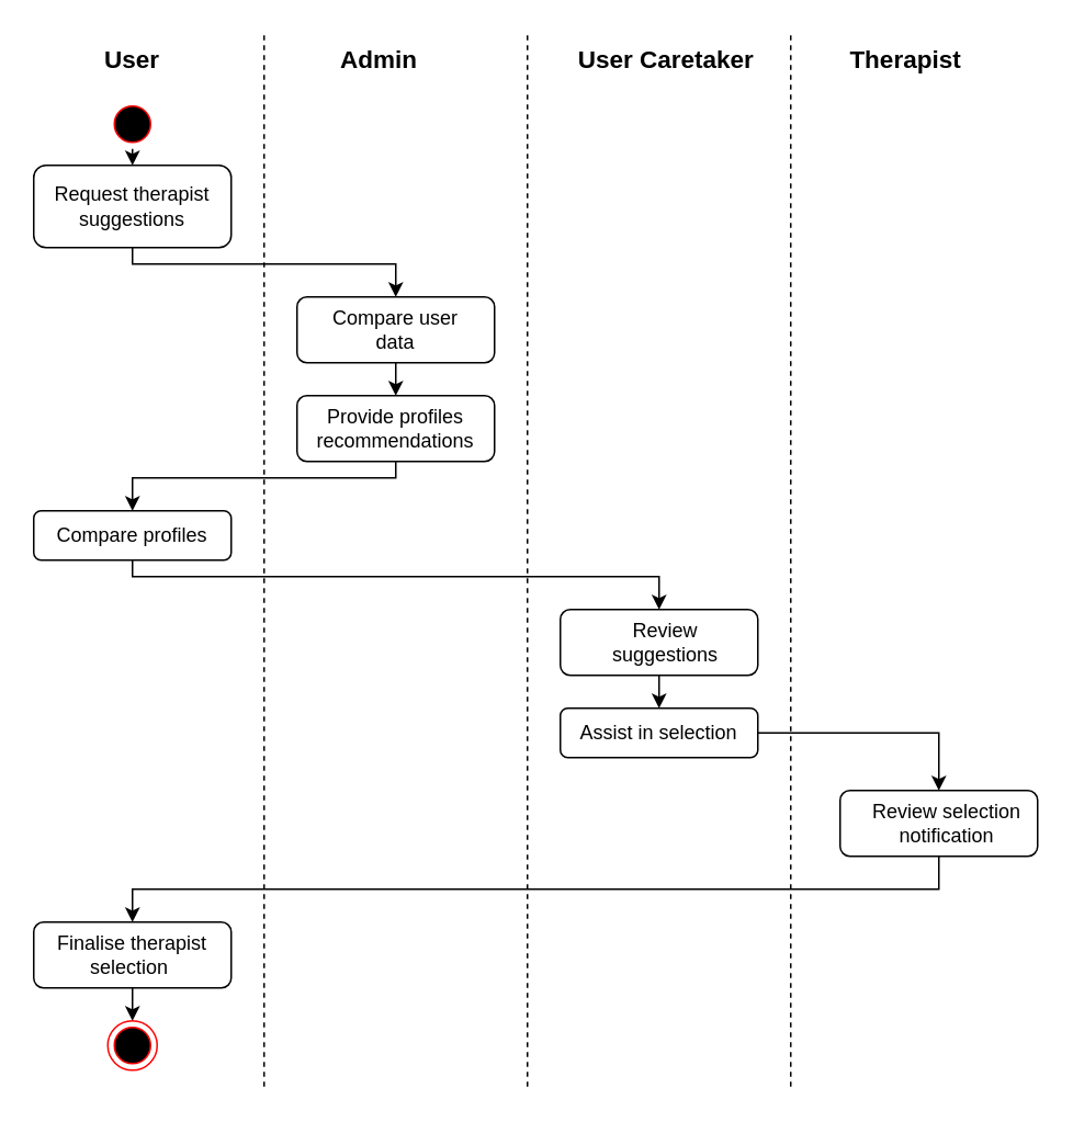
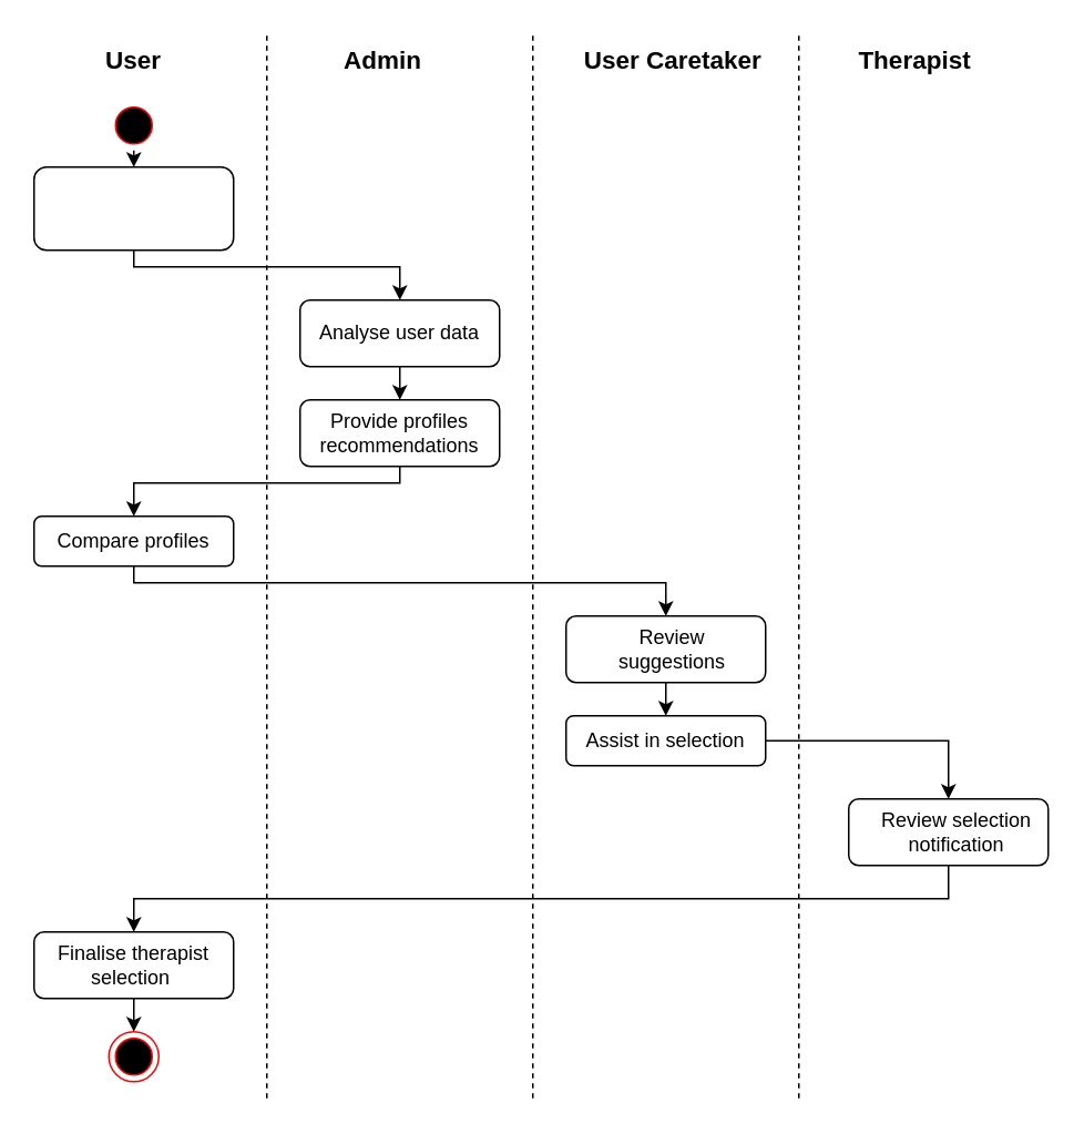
  <mxCell id="0" />
  <mxCell id="1" parent="0" />
  <mxCell id="2" value="" style="endArrow=none;dashed=1;html=1;rounded=0;" edge="1" parent="1"><mxGeometry width="50" height="50" relative="1" as="geometry"><mxPoint x="160" y="660" as="sourcePoint" /><mxPoint x="160" y="20" as="targetPoint" /><Array as="points"><mxPoint x="160" y="160" /></Array></mxGeometry></mxCell>
  <mxCell id="3" value="" style="rounded=1;whiteSpace=wrap;html=1;" vertex="1" parent="1"><mxGeometry x="20" y="100" width="120" height="50" as="geometry" /></mxCell>
  <mxCell id="4" style="edgeStyle=orthogonalEdgeStyle;rounded=0;orthogonalLoop=1;jettySize=auto;html=1;exitX=0.5;exitY=1;exitDx=0;exitDy=0;entryX=0.5;entryY=0;entryDx=0;entryDy=0;" edge="1" parent="1" source="5" target="7"><mxGeometry relative="1" as="geometry" /></mxCell>
  <mxCell id="5" value="" style="rounded=1;whiteSpace=wrap;html=1;" vertex="1" parent="1"><mxGeometry x="180" y="180" width="120" height="40" as="geometry" /></mxCell>
  <mxCell id="6" style="edgeStyle=orthogonalEdgeStyle;rounded=0;orthogonalLoop=1;jettySize=auto;html=1;exitX=0.5;exitY=1;exitDx=0;exitDy=0;entryX=0.5;entryY=0;entryDx=0;entryDy=0;" edge="1" parent="1" source="7" target="23"><mxGeometry relative="1" as="geometry"><Array as="points"><mxPoint x="240" y="290" /><mxPoint x="80" y="290" /></Array></mxGeometry></mxCell>
  <mxCell id="7" value="" style="rounded=1;whiteSpace=wrap;html=1;" vertex="1" parent="1"><mxGeometry x="180" y="240" width="120" height="40" as="geometry" /></mxCell>
  <mxCell id="8" value="" style="rounded=1;whiteSpace=wrap;html=1;" vertex="1" parent="1"><mxGeometry x="20" y="310" width="120" height="30" as="geometry" /></mxCell>
  <mxCell id="9" value="" style="endArrow=none;dashed=1;html=1;rounded=0;" edge="1" parent="1"><mxGeometry width="50" height="50" relative="1" as="geometry"><mxPoint x="320" y="660" as="sourcePoint" /><mxPoint x="320" y="20" as="targetPoint" /><Array as="points"><mxPoint x="320" y="400" /><mxPoint x="320" y="170" /></Array></mxGeometry></mxCell>
  <mxCell id="10" value="" style="endArrow=none;dashed=1;html=1;rounded=0;" edge="1" parent="1"><mxGeometry width="50" height="50" relative="1" as="geometry"><mxPoint x="480" y="660" as="sourcePoint" /><mxPoint x="480" y="20" as="targetPoint" /><Array as="points"><mxPoint x="480" y="404.5" /><mxPoint x="480" y="174.5" /></Array></mxGeometry></mxCell>
  <mxCell id="11" style="edgeStyle=orthogonalEdgeStyle;rounded=0;orthogonalLoop=1;jettySize=auto;html=1;exitX=0.5;exitY=1;exitDx=0;exitDy=0;entryX=0.5;entryY=0;entryDx=0;entryDy=0;" edge="1" parent="1" source="12" target="25"><mxGeometry relative="1" as="geometry" /></mxCell>
  <mxCell id="12" value="" style="rounded=1;whiteSpace=wrap;html=1;" vertex="1" parent="1"><mxGeometry x="340" y="370" width="120" height="40" as="geometry" /></mxCell>
  <mxCell id="13" style="edgeStyle=orthogonalEdgeStyle;rounded=0;orthogonalLoop=1;jettySize=auto;html=1;exitX=1;exitY=0.5;exitDx=0;exitDy=0;entryX=0.5;entryY=0;entryDx=0;entryDy=0;" edge="1" parent="1" source="14" target="16"><mxGeometry relative="1" as="geometry" /></mxCell>
  <mxCell id="14" value="" style="rounded=1;whiteSpace=wrap;html=1;" vertex="1" parent="1"><mxGeometry x="340" y="430" width="120" height="30" as="geometry" /></mxCell>
  <mxCell id="15" style="edgeStyle=orthogonalEdgeStyle;rounded=0;orthogonalLoop=1;jettySize=auto;html=1;exitX=0.5;exitY=1;exitDx=0;exitDy=0;entryX=0.5;entryY=0;entryDx=0;entryDy=0;" edge="1" parent="1" source="16" target="18"><mxGeometry relative="1" as="geometry" /></mxCell>
  <mxCell id="16" value="" style="rounded=1;whiteSpace=wrap;html=1;" vertex="1" parent="1"><mxGeometry x="510" y="480" width="120" height="40" as="geometry" /></mxCell>
  <mxCell id="17" style="edgeStyle=orthogonalEdgeStyle;rounded=0;orthogonalLoop=1;jettySize=auto;html=1;exitX=0.5;exitY=1;exitDx=0;exitDy=0;" edge="1" parent="1" source="18"><mxGeometry relative="1" as="geometry"><mxPoint x="80" y="620" as="targetPoint" /></mxGeometry></mxCell>
  <mxCell id="18" value="" style="rounded=1;whiteSpace=wrap;html=1;" vertex="1" parent="1"><mxGeometry x="20" y="560" width="120" height="40" as="geometry" /></mxCell>
- <mxCell id="19" value="Request therapist suggestions" style="text;html=1;align=center;verticalAlign=middle;whiteSpace=wrap;rounded=0;" vertex="1" parent="1"><mxGeometry x="30" y="110" width="100" height="30" as="geometry" /></mxCell>
- <mxCell id="20" value="Compare user data" style="text;html=1;align=center;verticalAlign=middle;whiteSpace=wrap;rounded=0;" vertex="1" parent="1"><mxGeometry x="190" y="185" width="100" height="30" as="geometry" /></mxCell>
+ <mxCell id="20" value="Analyse user data" style="text;html=1;align=center;verticalAlign=middle;whiteSpace=wrap;rounded=0;" vertex="1" parent="1"><mxGeometry x="190" y="185" width="100" height="30" as="geometry" /></mxCell>
  <mxCell id="21" value="Provide profiles recommendations" style="text;html=1;align=center;verticalAlign=middle;whiteSpace=wrap;rounded=0;" vertex="1" parent="1"><mxGeometry x="200" y="245" width="80" height="30" as="geometry" /></mxCell>
  <mxCell id="22" style="edgeStyle=orthogonalEdgeStyle;rounded=0;orthogonalLoop=1;jettySize=auto;html=1;exitX=0.5;exitY=1;exitDx=0;exitDy=0;entryX=0.5;entryY=0;entryDx=0;entryDy=0;" edge="1" parent="1" source="23" target="12"><mxGeometry relative="1" as="geometry"><Array as="points"><mxPoint x="80" y="350" /><mxPoint x="400" y="350" /></Array></mxGeometry></mxCell>
  <mxCell id="23" value="Compare profiles" style="text;html=1;align=center;verticalAlign=middle;whiteSpace=wrap;rounded=0;" vertex="1" parent="1"><mxGeometry x="30" y="310" width="100" height="30" as="geometry" /></mxCell>
  <mxCell id="24" value="Review suggestions" style="text;html=1;align=center;verticalAlign=middle;whiteSpace=wrap;rounded=0;" vertex="1" parent="1"><mxGeometry x="374" y="375" width="60" height="30" as="geometry" /></mxCell>
  <mxCell id="25" value="Assist in selection" style="text;html=1;align=center;verticalAlign=middle;whiteSpace=wrap;rounded=0;" vertex="1" parent="1"><mxGeometry x="350" y="430" width="100" height="30" as="geometry" /></mxCell>
  <mxCell id="26" value="Review selection notification" style="text;html=1;align=center;verticalAlign=middle;whiteSpace=wrap;rounded=0;" vertex="1" parent="1"><mxGeometry x="520" y="485" width="110" height="30" as="geometry" /></mxCell>
  <mxCell id="27" value="Finalise therapist selection&amp;nbsp;" style="text;html=1;align=center;verticalAlign=middle;whiteSpace=wrap;rounded=0;" vertex="1" parent="1"><mxGeometry x="20" y="565" width="120" height="30" as="geometry" /></mxCell>
  <mxCell id="28" value="" style="endArrow=classic;html=1;rounded=0;exitX=0.5;exitY=1;exitDx=0;exitDy=0;exitPerimeter=0;entryX=0.5;entryY=0;entryDx=0;entryDy=0;" edge="1" parent="1" source="3" target="5"><mxGeometry width="50" height="50" relative="1" as="geometry"><mxPoint x="350" y="250" as="sourcePoint" /><mxPoint x="400" y="200" as="targetPoint" /><Array as="points"><mxPoint x="80" y="160" /><mxPoint x="240" y="160" /></Array></mxGeometry></mxCell>
  <mxCell id="29" style="edgeStyle=orthogonalEdgeStyle;rounded=0;orthogonalLoop=1;jettySize=auto;html=1;exitX=0.5;exitY=1;exitDx=0;exitDy=0;entryX=0.5;entryY=0;entryDx=0;entryDy=0;" edge="1" parent="1" source="30" target="3"><mxGeometry relative="1" as="geometry" /></mxCell>
  <mxCell id="30" value="" style="ellipse;html=1;shape=startState;fillColor=#000000;strokeColor=#ff0000;" vertex="1" parent="1"><mxGeometry x="65" y="60" width="30" height="30" as="geometry" /></mxCell>
  <mxCell id="31" value="" style="ellipse;html=1;shape=endState;fillColor=#000000;strokeColor=#ff0000;" vertex="1" parent="1"><mxGeometry x="65" y="620" width="30" height="30" as="geometry" /></mxCell>
  <mxCell id="32" value="&lt;font style=&quot;font-size: 15px;&quot;&gt;&lt;b&gt;User&lt;/b&gt;&lt;/font&gt;" style="text;html=1;align=center;verticalAlign=middle;whiteSpace=wrap;rounded=0;" vertex="1" parent="1"><mxGeometry x="50" y="20" width="60" height="30" as="geometry" /></mxCell>
  <mxCell id="33" value="&lt;font style=&quot;font-size: 15px;&quot;&gt;&lt;b&gt;Admin&lt;/b&gt;&lt;/font&gt;" style="text;html=1;align=center;verticalAlign=middle;whiteSpace=wrap;rounded=0;" vertex="1" parent="1"><mxGeometry x="200" y="20" width="60" height="30" as="geometry" /></mxCell>
  <mxCell id="34" value="&lt;font style=&quot;font-size: 15px;&quot;&gt;&lt;b&gt;User Caretaker&lt;/b&gt;&lt;/font&gt;" style="text;html=1;align=center;verticalAlign=middle;whiteSpace=wrap;rounded=0;" vertex="1" parent="1"><mxGeometry x="346.5" y="20" width="115" height="30" as="geometry" /></mxCell>
  <mxCell id="35" value="&lt;font style=&quot;font-size: 15px;&quot;&gt;&lt;b&gt;Therapist&lt;/b&gt;&lt;/font&gt;" style="text;html=1;align=center;verticalAlign=middle;whiteSpace=wrap;rounded=0;" vertex="1" parent="1"><mxGeometry x="520" y="20" width="60" height="30" as="geometry" /></mxCell>
